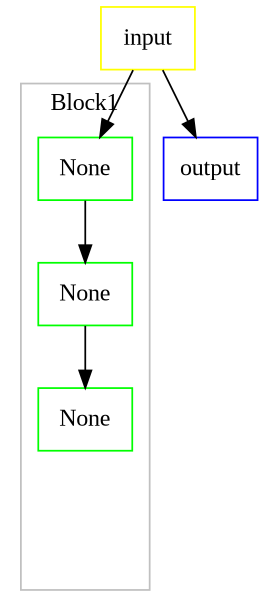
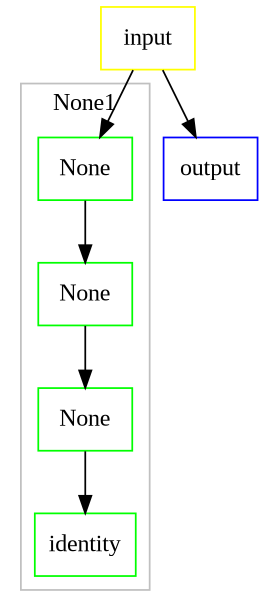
  digraph {
    fontname="Liberation Serif"
    node [color=green fontname="Liberation Serif" shape=box style=solid]
    edge [fontname="Liberation Serif"]
    n1 [label=None]
    n2 [label=None]
    n3 [label=None]
+   n4 [label=identity]
    n5 [color=yellow label=input]
    n6 [color=blue label=output]
    subgraph cluster_1 {
      color=gray
-     label=Block1
+     label=None1
      n1
      n2
      n3
+     n4
    }
    n1 -> n2
    n2 -> n3
+   n3 -> n4
    n5 -> n1
    n5 -> n6
  }
